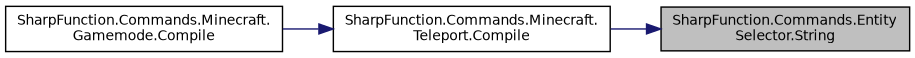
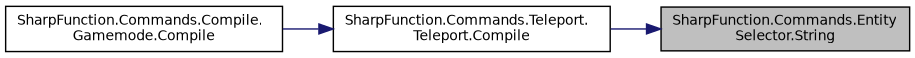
  digraph {
    rankdir=RL
    node [color=black fillcolor=white fontname=Helvetica fontsize=10 shape=record style=filled]
    edge [color=midnightblue dir=back fontname=Helvetica fontsize=10 labelfontname=Helvetica labelfontsize=10 style=solid]
    n1 [fillcolor=grey75 fontcolor=black height=0.2 label="SharpFunction.Commands.Entity\lSelector.String" width=0.4]
-   n2 [height=0.2 label="SharpFunction.Commands.Minecraft.\lTeleport.Compile" width=0.4]
-   n3 [height=0.2 label="SharpFunction.Commands.Minecraft.\lGamemode.Compile" width=0.4]
+   n2 [height=0.2 label="SharpFunction.Commands.Teleport.\lTeleport.Compile" width=0.4]
+   n3 [height=0.2 label="SharpFunction.Commands.Compile.\lGamemode.Compile" width=0.4]
    n1 -> n2
    n2 -> n3
  }
